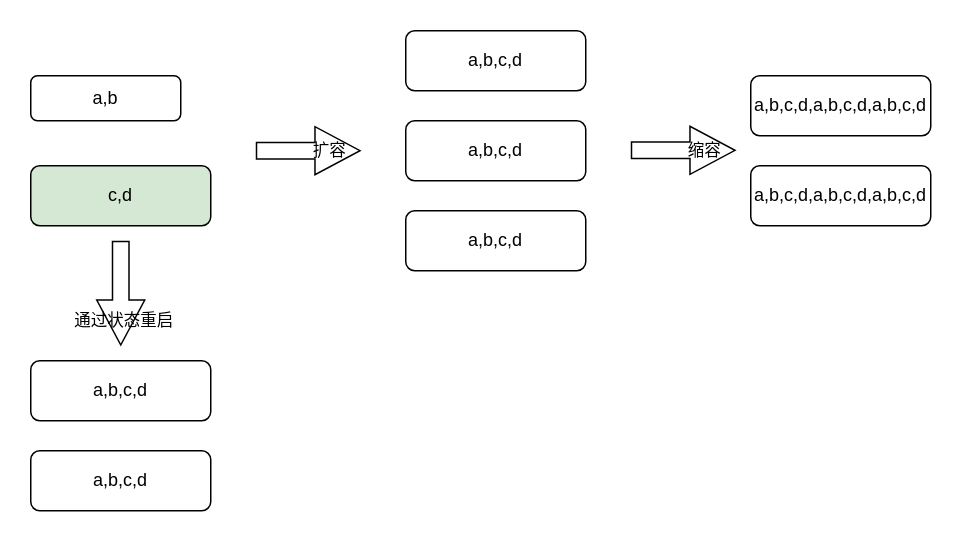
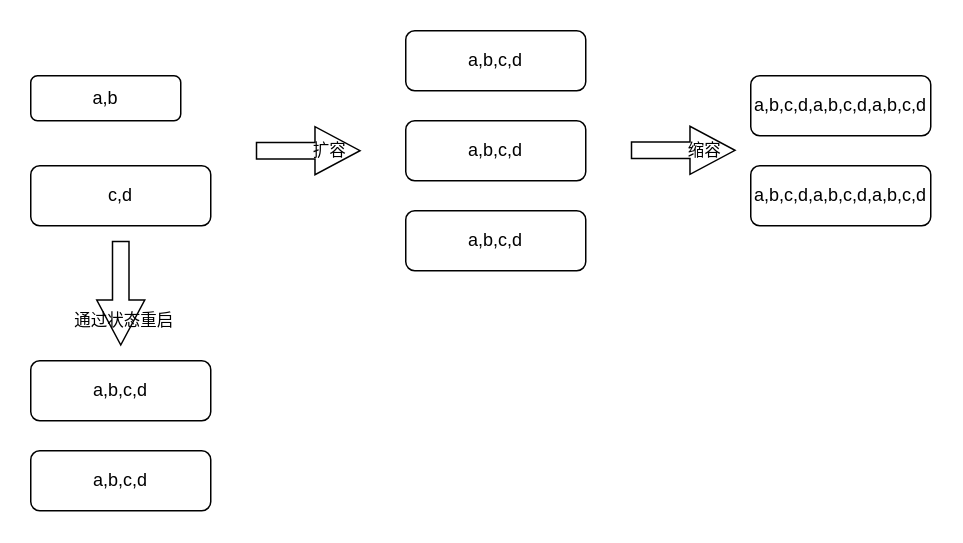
  <mxCell id="0" />
  <mxCell id="1" parent="0" />
  <mxCell id="2" value="a,b" style="rounded=1;whiteSpace=wrap;html=1;" vertex="1" parent="1"><mxGeometry x="20" y="50" width="100" height="30" as="geometry" /></mxCell>
- <mxCell id="3" value="c,d" style="rounded=1;whiteSpace=wrap;html=1;fillColor=#d5e8d4;" vertex="1" parent="1"><mxGeometry x="20" y="110" width="120" height="40" as="geometry" /></mxCell>
+ <mxCell id="3" value="c,d" style="rounded=1;whiteSpace=wrap;html=1;" vertex="1" parent="1"><mxGeometry x="20" y="110" width="120" height="40" as="geometry" /></mxCell>
  <mxCell id="4" value="" style="shape=flexArrow;endArrow=classic;html=1;rounded=0;width=11;endSize=9.67;" edge="1" parent="1"><mxGeometry width="50" height="50" relative="1" as="geometry"><mxPoint x="170" y="99.92" as="sourcePoint" /><mxPoint x="240" y="99.92" as="targetPoint" /></mxGeometry></mxCell>
  <mxCell id="5" value="扩容" style="edgeLabel;html=1;align=center;verticalAlign=middle;resizable=0;points=[];labelBackgroundColor=none;" vertex="1" connectable="0" parent="4"><mxGeometry x="-0.152" y="3" relative="1" as="geometry"><mxPoint x="18" y="3" as="offset" /></mxGeometry></mxCell>
  <mxCell id="6" value="a,b,c,d" style="rounded=1;whiteSpace=wrap;html=1;" vertex="1" parent="1"><mxGeometry x="270" y="20" width="120" height="40" as="geometry" /></mxCell>
  <mxCell id="7" value="a,b,c,d" style="rounded=1;whiteSpace=wrap;html=1;" vertex="1" parent="1"><mxGeometry x="270" y="80" width="120" height="40" as="geometry" /></mxCell>
  <mxCell id="8" value="a,b,c,d" style="rounded=1;whiteSpace=wrap;html=1;" vertex="1" parent="1"><mxGeometry x="270" y="140" width="120" height="40" as="geometry" /></mxCell>
  <mxCell id="9" value="" style="shape=flexArrow;endArrow=classic;html=1;rounded=0;width=11;endSize=9.67;" edge="1" parent="1"><mxGeometry width="50" height="50" relative="1" as="geometry"><mxPoint x="420" y="99.71" as="sourcePoint" /><mxPoint x="490" y="99.71" as="targetPoint" /></mxGeometry></mxCell>
  <mxCell id="10" value="缩容" style="edgeLabel;html=1;align=center;verticalAlign=middle;resizable=0;points=[];labelBackgroundColor=none;" vertex="1" connectable="0" parent="9"><mxGeometry x="-0.019" y="-2" relative="1" as="geometry"><mxPoint x="14" y="-2" as="offset" /></mxGeometry></mxCell>
  <mxCell id="11" value="a,b,c,d,a,b,c,d,a,b,c,d" style="rounded=1;whiteSpace=wrap;html=1;" vertex="1" parent="1"><mxGeometry x="500" y="50" width="120" height="40" as="geometry" /></mxCell>
  <mxCell id="12" value="a,b,c,d,a,b,c,d,a,b,c,d" style="rounded=1;whiteSpace=wrap;html=1;" vertex="1" parent="1"><mxGeometry x="500" y="110" width="120" height="40" as="geometry" /></mxCell>
  <mxCell id="13" value="" style="shape=flexArrow;endArrow=classic;html=1;rounded=0;width=11;endSize=9.67;" edge="1" parent="1"><mxGeometry width="50" height="50" relative="1" as="geometry"><mxPoint x="80" y="160" as="sourcePoint" /><mxPoint x="80" y="230" as="targetPoint" /></mxGeometry></mxCell>
  <mxCell id="14" value="通过状态重启" style="edgeLabel;html=1;align=center;verticalAlign=middle;resizable=0;points=[];labelBackgroundColor=none;" vertex="1" connectable="0" parent="13"><mxGeometry x="0.485" y="1" relative="1" as="geometry"><mxPoint as="offset" /></mxGeometry></mxCell>
  <mxCell id="15" value="a,b,c,d" style="rounded=1;whiteSpace=wrap;html=1;" vertex="1" parent="1"><mxGeometry x="20" y="240" width="120" height="40" as="geometry" /></mxCell>
  <mxCell id="16" value="a,b,c,d" style="rounded=1;whiteSpace=wrap;html=1;" vertex="1" parent="1"><mxGeometry x="20" y="300" width="120" height="40" as="geometry" /></mxCell>
